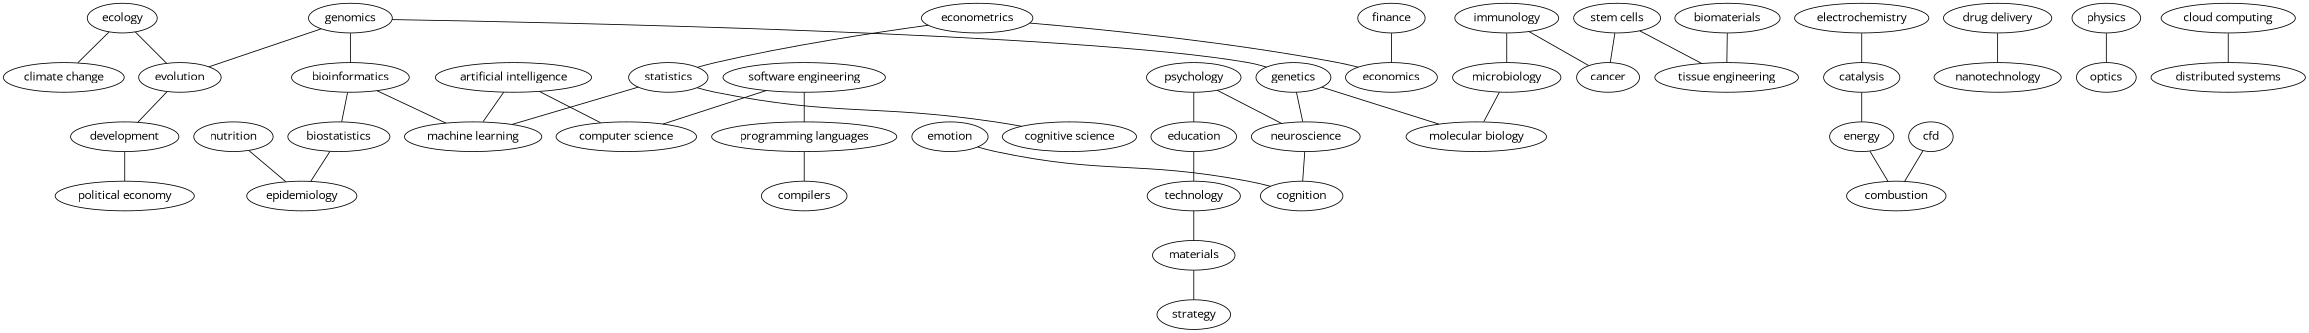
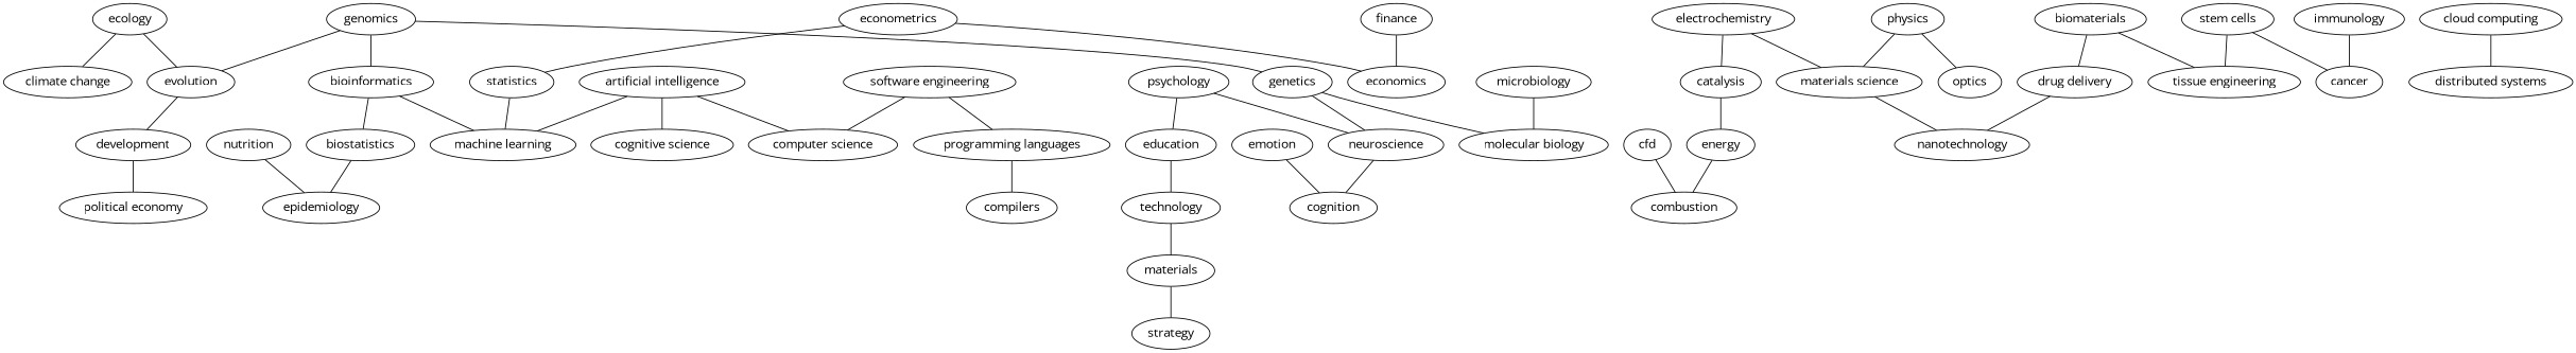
  graph {
    file="topics_iqbal/Topics_Layer_1.dot"
    fontname="Open Sans"
    node [fontname="Open Sans" level=1]
    edge [fontname="Open Sans"]
    n1 [label=genomics]
    n2 [label=evolution]
    n3 [label=bioinformatics]
    n4 [label=genetics]
    n5 [label=development]
    n6 [label=biostatistics]
    n7 [label="machine learning"]
    n8 [label=neuroscience]
    n9 [label="molecular biology"]
    n10 [label="political economy"]
    n11 [label=epidemiology]
    n12 [label=cognition]
    n13 [label="software engineering"]
    n14 [label="programming languages"]
    n15 [label="computer science"]
    n16 [label=compilers]
    n17 [label=ecology]
    n18 [label="climate change"]
    n19 [label=finance]
    n20 [label=economics]
    n21 [label=electrochemistry]
    n22 [label=catalysis]
+   n23 [label="materials science"]
    n24 [label=energy]
    n25 [label=nanotechnology]
    n26 [label=combustion]
    n27 [label=physics]
    n28 [label=optics]
    n29 [label=immunology]
    n30 [label=microbiology]
    n31 [label=cancer]
    n32 [label=psychology]
    n33 [label=education]
    n34 [label=technology]
    n35 [label=materials]
    n36 [label=biomaterials]
    n37 [label="drug delivery"]
    n38 [label="tissue engineering"]
    n39 [label=strategy]
    n40 [label="stem cells"]
    n41 [label=nutrition]
    n42 [label=econometrics]
    n43 [label=statistics]
    n44 [label="artificial intelligence"]
    n45 [label="cognitive science"]
    n46 [label=emotion]
    n47 [label="cloud computing"]
    n48 [label="distributed systems"]
    n49 [label=cfd]
    n1 -- n2
    n1 -- n3
    n1 -- n4
    n2 -- n5
    n3 -- n6
    n3 -- n7
    n4 -- n8
    n4 -- n9
    n5 -- n10
    n6 -- n11
    n8 -- n12
    n13 -- n14
    n13 -- n15
    n14 -- n16
    n17 -- n2
    n17 -- n18
    n19 -- n20
    n21 -- n22
+   n21 -- n23
    n22 -- n24
+   n23 -- n25
    n24 -- n26
+   n27 -- n23
    n27 -- n28
-   n29 -- n30
    n29 -- n31
    n30 -- n9
    n32 -- n8
    n32 -- n33
    n33 -- n34
    n34 -- n35
    n35 -- n39
+   n36 -- n37
    n36 -- n38
    n37 -- n25
    n40 -- n31
    n40 -- n38
    n41 -- n11
    n42 -- n20
    n42 -- n43
    n43 -- n7
    n44 -- n7
    n44 -- n15
-   n43 -- n45
+   n44 -- n45
    n46 -- n12
    n47 -- n48
    n49 -- n26
  }
